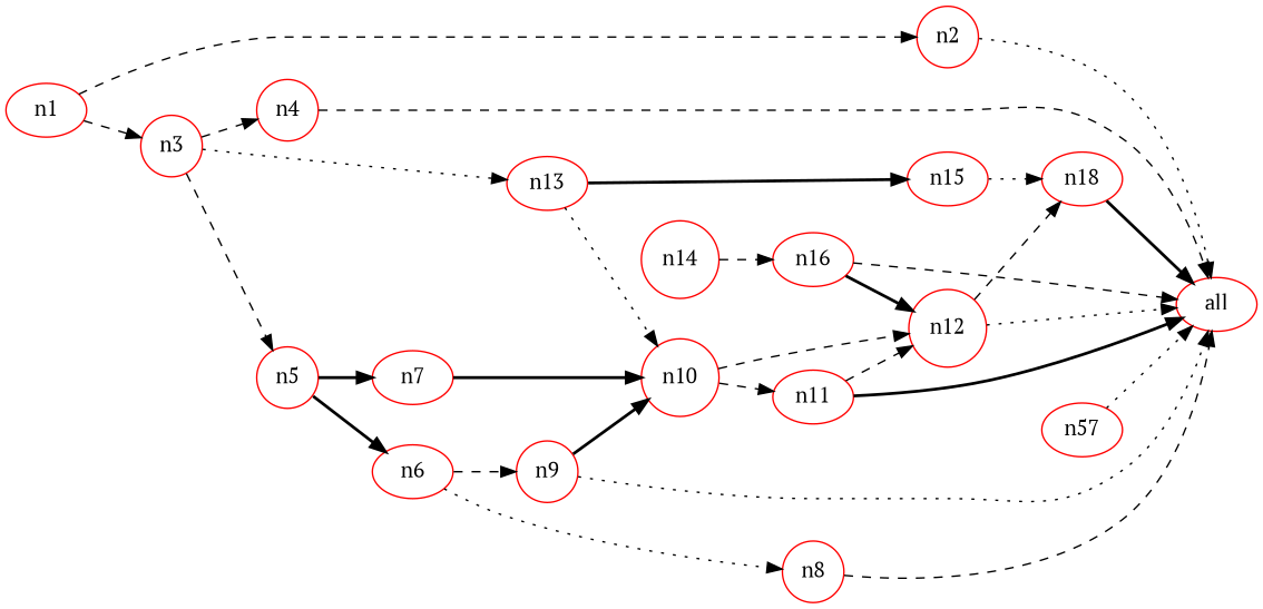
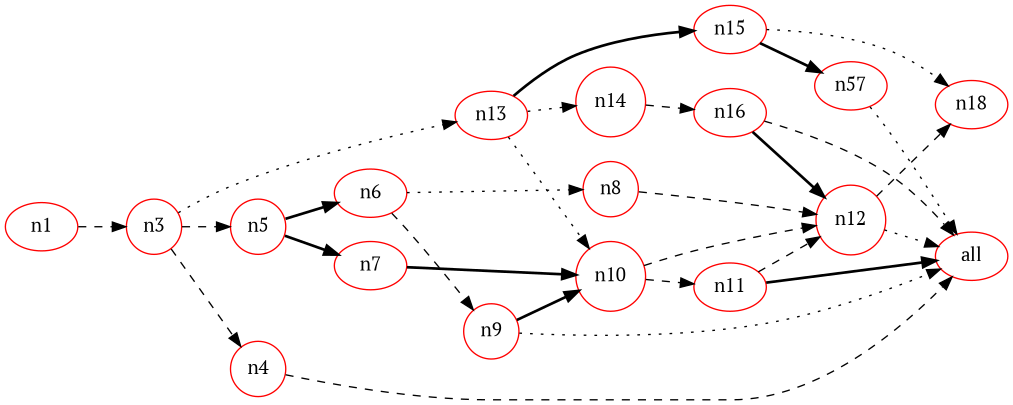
  digraph {
    fontname="PT Serif"
    rankdir=LR
    node [color=red fontname="PT Serif" shape=ellipse]
    edge [fontname="PT Serif" style=dashed]
    n1 [label=all]
    n2 [label=n1]
-   n3 [label=n2 shape=circle]
    n4 [label=n3 shape=circle]
    n5 [label=n13]
    n6 [label=n4 shape=circle]
    n7 [label=n5 shape=circle]
    n8 [label=n10 shape=circle]
    n9 [label=n11]
    n10 [label=n12 shape=circle]
    n11 [label=n18]
    n12 [label=n14 shape=circle]
    n13 [label=n15]
    n14 [label=n16]
    n15 [label=n57]
    n16 [label=n6]
    n17 [label=n7]
    n18 [label=n8 shape=circle]
    n19 [label=n9 shape=circle]
-   n2 -> n3
    n2 -> n4
-   n3 -> n1 [style=dotted]
    n4 -> n5 [style=dotted]
    n4 -> n6
    n4 -> n7
    n5 -> n8 [style=dotted]
+   n5 -> n12 [style=dotted]
    n5 -> n13 [style=bold]
    n6 -> n1
    n7 -> n16 [style=bold]
    n7 -> n17 [style=bold]
    n8 -> n9
    n8 -> n10
    n9 -> n1 [style=bold]
    n9 -> n10
    n10 -> n1 [style=dotted]
    n10 -> n11
-   n11 -> n1 [style=bold]
    n12 -> n14
    n13 -> n11 [style=dotted]
+   n13 -> n15 [style=bold]
    n14 -> n1
    n14 -> n10 [style=bold]
    n15 -> n1 [style=dotted]
    n16 -> n18 [style=dotted]
    n16 -> n19
    n17 -> n8 [style=bold]
-   n18 -> n1
+   n18 -> n10
    n19 -> n1 [style=dotted]
    n19 -> n8 [style=bold]
  }
